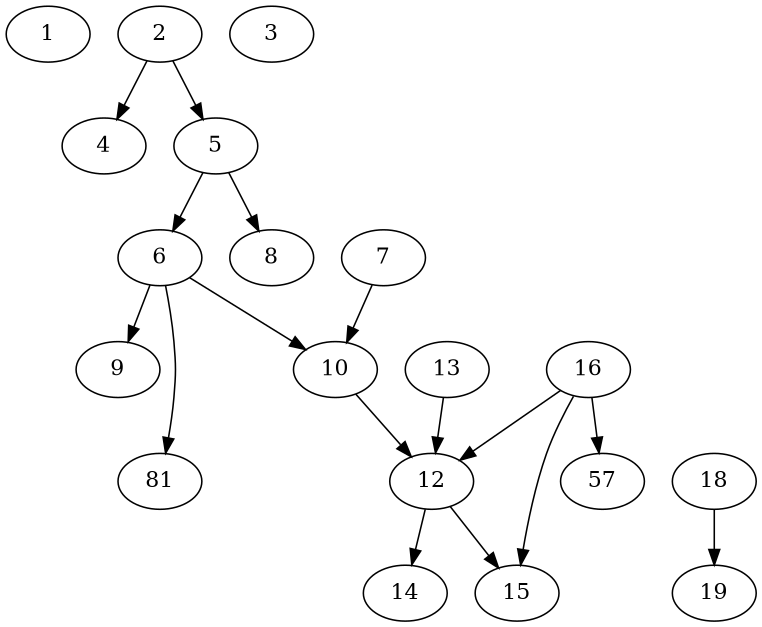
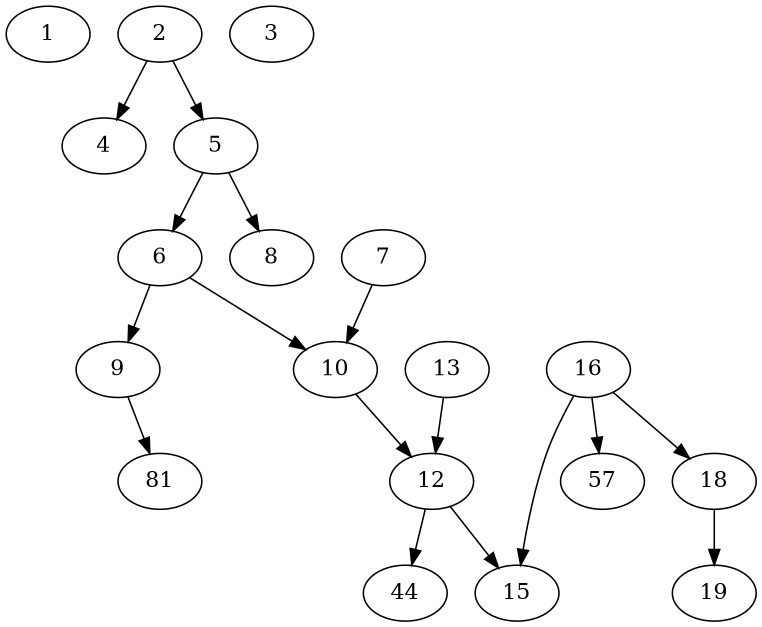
  digraph {
    fontname="DejaVu Serif"
    node [alpha=0.08 fontname="DejaVu Serif"]
    edge [fontname="DejaVu Serif"]
    1 [alpha=0.04 expect_size=49344512]
    2 [alpha=0.05 expect_size=12440576]
    4 [alpha=0.00 expect_size=43233280]
    5 [alpha=0.03 expect_size=8318976]
    6 [alpha=0.14 expect_size=43947008]
    8 [expect_size=7582720]
    7 [alpha=0.14 expect_size=22822912]
    10 [alpha=0.03 expect_size=30133248]
    9 [alpha=0.20 expect_size=25445376]
    3 [alpha=0.13 expect_size=26114048]
    12 [alpha=0.18 expect_size=48479232]
    n12 [alpha=0.10 expect_size=38559744 label=81]
-   14 [alpha=0.00 expect_size=43196416]
+   14 [alpha=0.00 expect_size=43196416 label=44]
    15 [expect_size=44349440]
    13 [expect_size=12854272]
    16 [alpha=0.04 expect_size=51691520]
    n17 [alpha=0.05 expect_size=36792320 label=57]
    18 [alpha=0.11 expect_size=23660544]
    19 [alpha=0.06 expect_size=42921984]
    2 -> 4
    2 -> 5
    5 -> 6
    5 -> 8
    6 -> 10
    6 -> 9
    7 -> 10
    10 -> 12
-   6 -> n12
+   9 -> n12
    12 -> 14
    12 -> 15
    13 -> 12
    16 -> 15
    16 -> n17
-   16 -> 12
+   16 -> 18
    18 -> 19
  }
